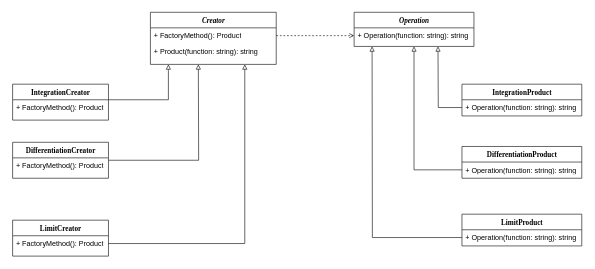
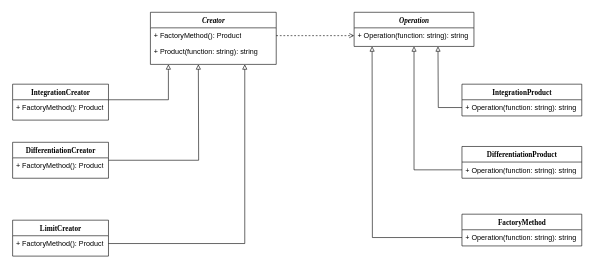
  <mxCell id="0" />
  <mxCell id="1" parent="0" />
  <mxCell id="2" value="&lt;i&gt;Creator&lt;/i&gt;" style="swimlane;html=1;fontStyle=1;align=center;verticalAlign=top;childLayout=stackLayout;horizontal=1;startSize=26;horizontalStack=0;resizeParent=1;resizeLast=0;collapsible=1;marginBottom=0;swimlaneFillColor=#ffffff;rounded=0;shadow=0;comic=0;labelBackgroundColor=none;strokeWidth=1;fillColor=none;fontFamily=Verdana;fontSize=12" parent="1" vertex="1"><mxGeometry x="250" y="20" width="210" height="87" as="geometry" /></mxCell>
  <mxCell id="3" value="+ FactoryMethod(): Product" style="text;html=1;strokeColor=none;fillColor=none;align=left;verticalAlign=top;spacingLeft=4;spacingRight=4;whiteSpace=wrap;overflow=hidden;rotatable=0;points=[[0,0.5],[1,0.5]];portConstraint=eastwest;" parent="2" vertex="1"><mxGeometry y="26" width="210" height="26" as="geometry" /></mxCell>
  <mxCell id="4" value="+ Product(function: string): string" style="text;html=1;strokeColor=none;fillColor=none;align=left;verticalAlign=top;spacingLeft=4;spacingRight=4;whiteSpace=wrap;overflow=hidden;rotatable=0;points=[[0,0.5],[1,0.5]];portConstraint=eastwest;" parent="2" vertex="1"><mxGeometry y="52" width="210" height="26" as="geometry" /></mxCell>
  <mxCell id="5" value="&lt;i&gt;Operation&lt;/i&gt;" style="swimlane;html=1;fontStyle=1;align=center;verticalAlign=top;childLayout=stackLayout;horizontal=1;startSize=26;horizontalStack=0;resizeParent=1;resizeLast=0;collapsible=1;marginBottom=0;swimlaneFillColor=#ffffff;rounded=0;shadow=0;comic=0;labelBackgroundColor=none;strokeWidth=1;fillColor=none;fontFamily=Verdana;fontSize=12" parent="1" vertex="1"><mxGeometry x="590" y="20" width="200" height="57" as="geometry" /></mxCell>
  <mxCell id="6" value="+ Operation(function: string): string" style="text;html=1;strokeColor=none;fillColor=none;align=left;verticalAlign=top;spacingLeft=4;spacingRight=4;whiteSpace=wrap;overflow=hidden;rotatable=0;points=[[0,0.5],[1,0.5]];portConstraint=eastwest;" parent="5" vertex="1"><mxGeometry y="26" width="200" height="26" as="geometry" /></mxCell>
  <mxCell id="7" value="IntegrationCreator" style="swimlane;html=1;fontStyle=1;align=center;verticalAlign=top;childLayout=stackLayout;horizontal=1;startSize=26;horizontalStack=0;resizeParent=1;resizeLast=0;collapsible=1;marginBottom=0;swimlaneFillColor=#ffffff;rounded=0;shadow=0;comic=0;labelBackgroundColor=none;strokeWidth=1;fillColor=none;fontFamily=Verdana;fontSize=12" parent="1" vertex="1"><mxGeometry x="20" y="140" width="160" height="60" as="geometry" /></mxCell>
  <mxCell id="8" value="+ FactoryMethod(): Product" style="text;html=1;strokeColor=none;fillColor=none;align=left;verticalAlign=top;spacingLeft=4;spacingRight=4;whiteSpace=wrap;overflow=hidden;rotatable=0;points=[[0,0.5],[1,0.5]];portConstraint=eastwest;" parent="7" vertex="1"><mxGeometry y="26" width="160" height="26" as="geometry" /></mxCell>
  <mxCell id="9" style="edgeStyle=orthogonalEdgeStyle;rounded=0;orthogonalLoop=1;jettySize=auto;html=1;dashed=1;endArrow=open;endFill=0;" edge="1" parent="1" source="3" target="6"><mxGeometry relative="1" as="geometry" /></mxCell>
  <mxCell id="10" value="IntegrationProduct" style="swimlane;html=1;fontStyle=1;align=center;verticalAlign=top;childLayout=stackLayout;horizontal=1;startSize=26;horizontalStack=0;resizeParent=1;resizeLast=0;collapsible=1;marginBottom=0;swimlaneFillColor=#ffffff;rounded=0;shadow=0;comic=0;labelBackgroundColor=none;strokeWidth=1;fillColor=none;fontFamily=Verdana;fontSize=12" vertex="1" parent="1"><mxGeometry x="770" y="140" width="200" height="53" as="geometry" /></mxCell>
  <mxCell id="11" value="+ Operation(function: string): string" style="text;html=1;strokeColor=none;fillColor=none;align=left;verticalAlign=top;spacingLeft=4;spacingRight=4;whiteSpace=wrap;overflow=hidden;rotatable=0;points=[[0,0.5],[1,0.5]];portConstraint=eastwest;" vertex="1" parent="10"><mxGeometry y="26" width="200" height="26" as="geometry" /></mxCell>
  <mxCell id="12" style="edgeStyle=orthogonalEdgeStyle;rounded=0;orthogonalLoop=1;jettySize=auto;html=1;endArrow=block;endFill=0;" edge="1" parent="1" source="13"><mxGeometry relative="1" as="geometry"><mxPoint x="330" y="107" as="targetPoint" /></mxGeometry></mxCell>
  <mxCell id="13" value="DifferentiationCreator" style="swimlane;html=1;fontStyle=1;align=center;verticalAlign=top;childLayout=stackLayout;horizontal=1;startSize=26;horizontalStack=0;resizeParent=1;resizeLast=0;collapsible=1;marginBottom=0;swimlaneFillColor=#ffffff;rounded=0;shadow=0;comic=0;labelBackgroundColor=none;strokeWidth=1;fillColor=none;fontFamily=Verdana;fontSize=12" vertex="1" parent="1"><mxGeometry x="20" y="237" width="160" height="60" as="geometry" /></mxCell>
  <mxCell id="14" value="+ FactoryMethod(): Product" style="text;html=1;strokeColor=none;fillColor=none;align=left;verticalAlign=top;spacingLeft=4;spacingRight=4;whiteSpace=wrap;overflow=hidden;rotatable=0;points=[[0,0.5],[1,0.5]];portConstraint=eastwest;" vertex="1" parent="13"><mxGeometry y="26" width="160" height="26" as="geometry" /></mxCell>
  <mxCell id="15" value="LimitCreator" style="swimlane;html=1;fontStyle=1;align=center;verticalAlign=top;childLayout=stackLayout;horizontal=1;startSize=26;horizontalStack=0;resizeParent=1;resizeLast=0;collapsible=1;marginBottom=0;swimlaneFillColor=#ffffff;rounded=0;shadow=0;comic=0;labelBackgroundColor=none;strokeWidth=1;fillColor=none;fontFamily=Verdana;fontSize=12" vertex="1" parent="1"><mxGeometry x="20" y="367" width="160" height="60" as="geometry" /></mxCell>
  <mxCell id="16" value="+ FactoryMethod(): Product" style="text;html=1;strokeColor=none;fillColor=none;align=left;verticalAlign=top;spacingLeft=4;spacingRight=4;whiteSpace=wrap;overflow=hidden;rotatable=0;points=[[0,0.5],[1,0.5]];portConstraint=eastwest;" vertex="1" parent="15"><mxGeometry y="26" width="160" height="26" as="geometry" /></mxCell>
  <mxCell id="17" style="edgeStyle=orthogonalEdgeStyle;rounded=0;orthogonalLoop=1;jettySize=auto;html=1;endArrow=block;endFill=0;" edge="1" parent="1" source="8"><mxGeometry relative="1" as="geometry"><mxPoint x="280" y="107" as="targetPoint" /><Array as="points"><mxPoint x="280" y="166" /><mxPoint x="280" y="117" /></Array></mxGeometry></mxCell>
  <mxCell id="18" style="edgeStyle=orthogonalEdgeStyle;rounded=0;orthogonalLoop=1;jettySize=auto;html=1;entryX=0.75;entryY=1;entryDx=0;entryDy=0;endArrow=block;endFill=0;" edge="1" parent="1" source="16" target="2"><mxGeometry relative="1" as="geometry" /></mxCell>
  <mxCell id="19" value="DifferentiationProduct" style="swimlane;html=1;fontStyle=1;align=center;verticalAlign=top;childLayout=stackLayout;horizontal=1;startSize=26;horizontalStack=0;resizeParent=1;resizeLast=0;collapsible=1;marginBottom=0;swimlaneFillColor=#ffffff;rounded=0;shadow=0;comic=0;labelBackgroundColor=none;strokeWidth=1;fillColor=none;fontFamily=Verdana;fontSize=12" vertex="1" parent="1"><mxGeometry x="770" y="244" width="200" height="53" as="geometry" /></mxCell>
  <mxCell id="20" value="+ Operation(function: string): string" style="text;html=1;strokeColor=none;fillColor=none;align=left;verticalAlign=top;spacingLeft=4;spacingRight=4;whiteSpace=wrap;overflow=hidden;rotatable=0;points=[[0,0.5],[1,0.5]];portConstraint=eastwest;" vertex="1" parent="19"><mxGeometry y="26" width="200" height="26" as="geometry" /></mxCell>
- <mxCell id="21" value="LimitProduct" style="swimlane;html=1;fontStyle=1;align=center;verticalAlign=top;childLayout=stackLayout;horizontal=1;startSize=26;horizontalStack=0;resizeParent=1;resizeLast=0;collapsible=1;marginBottom=0;swimlaneFillColor=#ffffff;rounded=0;shadow=0;comic=0;labelBackgroundColor=none;strokeWidth=1;fillColor=none;fontFamily=Verdana;fontSize=12" vertex="1" parent="1"><mxGeometry x="770" y="357" width="200" height="53" as="geometry" /></mxCell>
+ <mxCell id="21" value="FactoryMethod" style="swimlane;html=1;fontStyle=1;align=center;verticalAlign=top;childLayout=stackLayout;horizontal=1;startSize=26;horizontalStack=0;resizeParent=1;resizeLast=0;collapsible=1;marginBottom=0;swimlaneFillColor=#ffffff;rounded=0;shadow=0;comic=0;labelBackgroundColor=none;strokeWidth=1;fillColor=none;fontFamily=Verdana;fontSize=12" vertex="1" parent="1"><mxGeometry x="770" y="357" width="200" height="53" as="geometry" /></mxCell>
  <mxCell id="22" value="+ Operation(function: string): string" style="text;html=1;strokeColor=none;fillColor=none;align=left;verticalAlign=top;spacingLeft=4;spacingRight=4;whiteSpace=wrap;overflow=hidden;rotatable=0;points=[[0,0.5],[1,0.5]];portConstraint=eastwest;" vertex="1" parent="21"><mxGeometry y="26" width="200" height="26" as="geometry" /></mxCell>
  <mxCell id="23" style="edgeStyle=orthogonalEdgeStyle;rounded=0;orthogonalLoop=1;jettySize=auto;html=1;endArrow=block;endFill=0;" edge="1" parent="1" source="11"><mxGeometry relative="1" as="geometry"><mxPoint x="730" y="77" as="targetPoint" /></mxGeometry></mxCell>
  <mxCell id="24" style="edgeStyle=orthogonalEdgeStyle;rounded=0;orthogonalLoop=1;jettySize=auto;html=1;entryX=0.5;entryY=1;entryDx=0;entryDy=0;endArrow=block;endFill=0;" edge="1" parent="1" source="20" target="5"><mxGeometry relative="1" as="geometry" /></mxCell>
  <mxCell id="25" style="edgeStyle=orthogonalEdgeStyle;rounded=0;orthogonalLoop=1;jettySize=auto;html=1;endArrow=block;endFill=0;" edge="1" parent="1" source="22"><mxGeometry relative="1" as="geometry"><mxPoint x="620" y="77" as="targetPoint" /></mxGeometry></mxCell>
